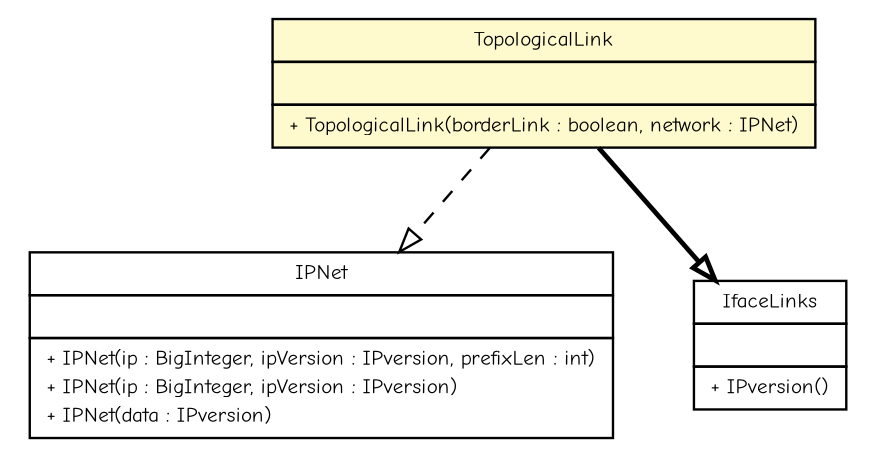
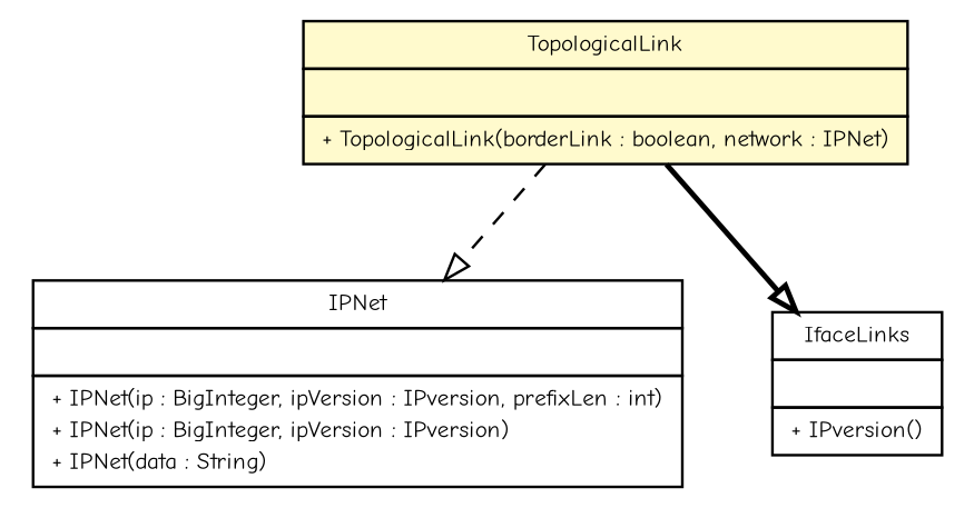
  digraph {
    fontname="Comic Neue"
    node [fontcolor=black fontname="Comic Neue" fontsize=9.0 shape=plaintext]
    edge [arrowhead=onormal color=black fontcolor=black fontname="Comic Neue" fontsize=10.0 headport=p labelfontname=Helvetica labelfontsize=10 tailport=p]
-   n1 [label=<<table border="0" cellborder="1" cellspacing="0" cellpadding="2" port="p" href="../../lib/ip/IPNet.html"> 		<tr><td><table border="0" cellspacing="0" cellpadding="1"> 			<tr><td> IPNet </td></tr> 		</table></td></tr> 		<tr><td><table border="0" cellspacing="0" cellpadding="1"> 			<tr><td align="left">  </td></tr> 		</table></td></tr> 		<tr><td><table border="0" cellspacing="0" cellpadding="1"> 			<tr><td align="left"> + IPNet(ip : BigInteger, ipVersion : IPversion, prefixLen : int) </td></tr> 			<tr><td align="left"> + IPNet(ip : BigInteger, ipVersion : IPversion) </td></tr> 			<tr><td align="left"> + IPNet(data : IPversion) </td></tr> 		</table></td></tr> 		</table>>]
+   n1 [label=<<table border="0" cellborder="1" cellspacing="0" cellpadding="2" port="p" href="../../lib/ip/IPNet.html"> 		<tr><td><table border="0" cellspacing="0" cellpadding="1"> 			<tr><td> IPNet </td></tr> 		</table></td></tr> 		<tr><td><table border="0" cellspacing="0" cellpadding="1"> 			<tr><td align="left">  </td></tr> 		</table></td></tr> 		<tr><td><table border="0" cellspacing="0" cellpadding="1"> 			<tr><td align="left"> + IPNet(ip : BigInteger, ipVersion : IPversion, prefixLen : int) </td></tr> 			<tr><td align="left"> + IPNet(ip : BigInteger, ipVersion : IPversion) </td></tr> 			<tr><td align="left"> + IPNet(data : String) </td></tr> 		</table></td></tr> 		</table>>]
    n2 [label=<<table border="0" cellborder="1" cellspacing="0" cellpadding="2" port="p" href="../network/IfaceLinks.html"> 		<tr><td><table border="0" cellspacing="0" cellpadding="1"> 			<tr><td> IfaceLinks </td></tr> 		</table></td></tr> 		<tr><td><table border="0" cellspacing="0" cellpadding="1"> 			<tr><td align="left">  </td></tr> 		</table></td></tr> 		<tr><td><table border="0" cellspacing="0" cellpadding="1"> 			<tr><td align="left"> + IPversion() </td></tr> 		</table></td></tr> 		</table>>]
    n3 [label=<<table border="0" cellborder="1" cellspacing="0" cellpadding="2" port="p" bgcolor="lemonChiffon" href="./TopologicalLink.html"> 		<tr><td><table border="0" cellspacing="0" cellpadding="1"> 			<tr><td> TopologicalLink </td></tr> 		</table></td></tr> 		<tr><td><table border="0" cellspacing="0" cellpadding="1"> 			<tr><td align="left">  </td></tr> 		</table></td></tr> 		<tr><td><table border="0" cellspacing="0" cellpadding="1"> 			<tr><td align="left"> + TopologicalLink(borderLink : boolean, network : IPNet) </td></tr> 		</table></td></tr> 		</table>>]
    n3 -> n1 [style=dashed]
    n3 -> n2 [style=bold]
  }
